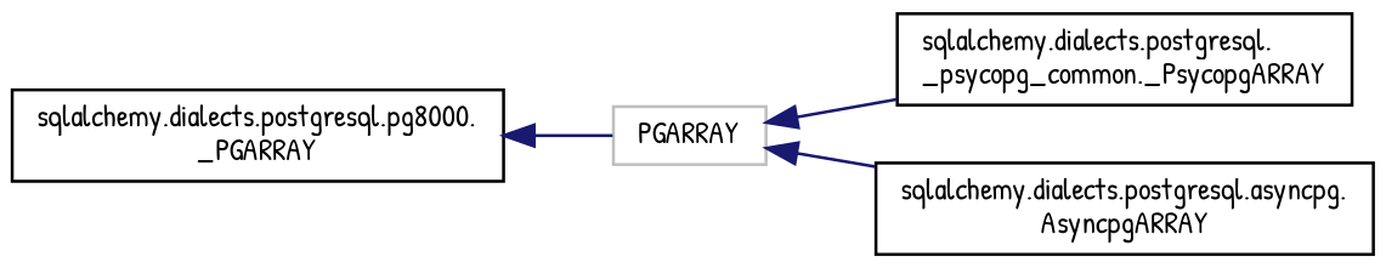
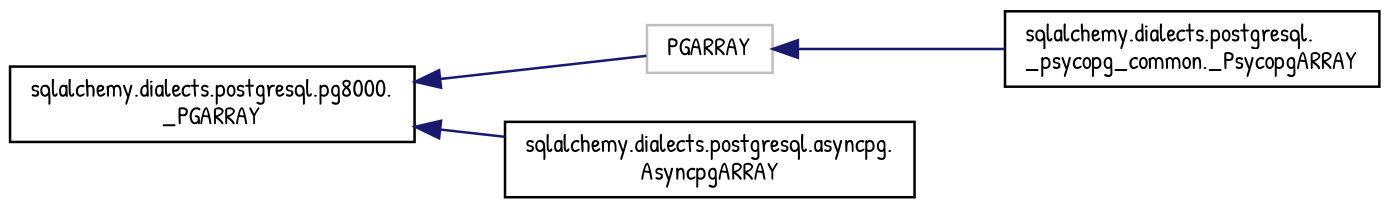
  digraph {
    fontname="Patrick Hand"
    rankdir=LR
    node [color=black fillcolor=white fontname="Patrick Hand" fontsize=10 shape=record style=filled]
    edge [color=midnightblue dir=back fontname="Patrick Hand" fontsize=10 labelfontname=Helvetica labelfontsize=10 style=solid]
    n1 [color=grey75 height=0.2 label=PGARRAY width=0.4]
    n2 [height=0.2 label="sqlalchemy.dialects.postgresql.\l_psycopg_common._PsycopgARRAY" width=0.4]
    n3 [height=0.2 label="sqlalchemy.dialects.postgresql.asyncpg.\lAsyncpgARRAY" width=0.4]
    n4 [height=0.2 label="sqlalchemy.dialects.postgresql.pg8000.\l_PGARRAY" width=0.4]
    n1 -> n2
-   n1 -> n3
+   n4 -> n3
    n4 -> n1
  }
